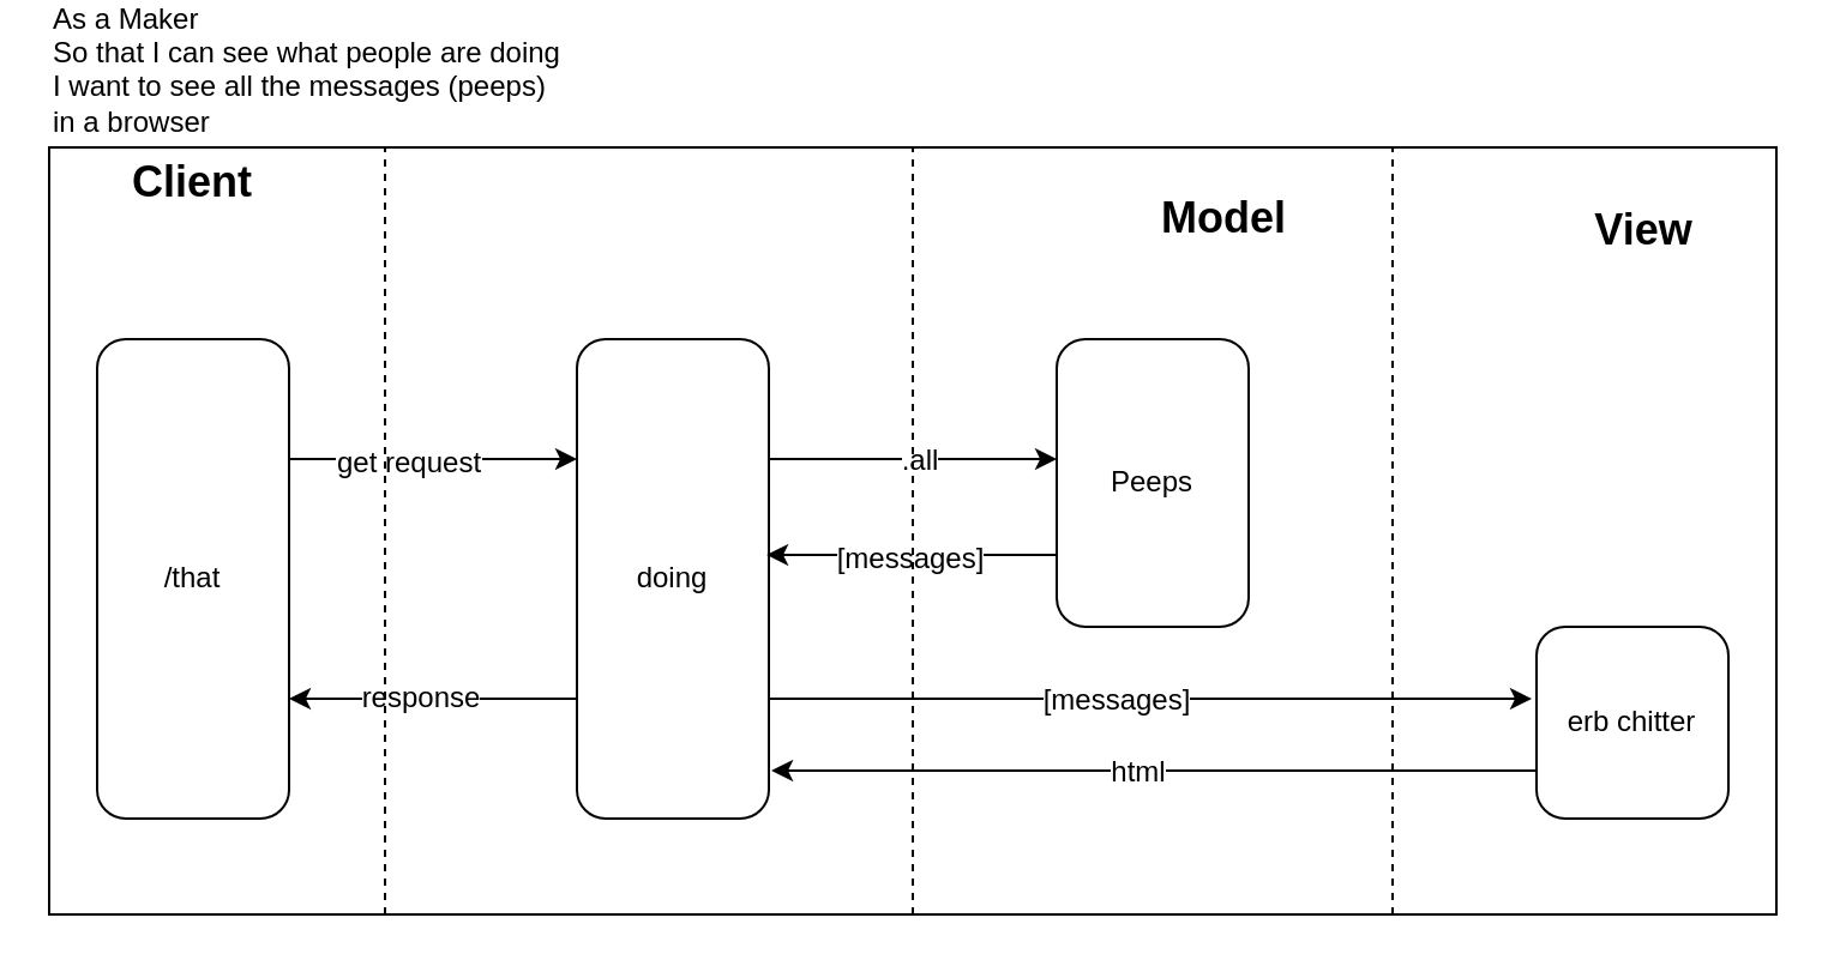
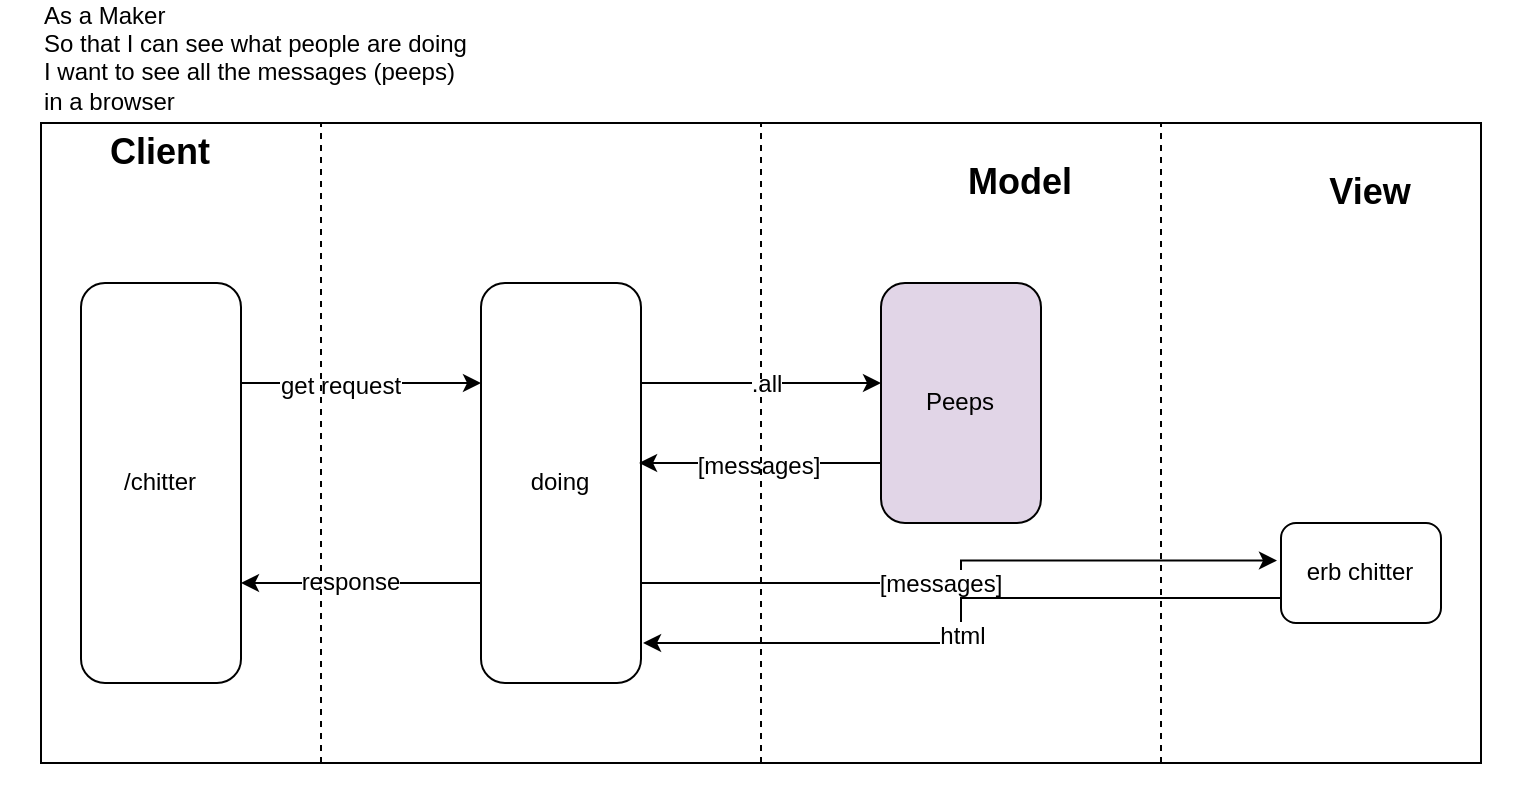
  <mxCell id="0" />
  <mxCell id="1" parent="0" />
  <mxCell id="2" value="" style="rounded=0;whiteSpace=wrap;html=1;fontSize=12;" parent="1" vertex="1"><mxGeometry x="20" y="60" width="720" height="320" as="geometry" /></mxCell>
  <mxCell id="3" style="edgeStyle=orthogonalEdgeStyle;rounded=0;orthogonalLoop=1;jettySize=auto;html=1;exitX=1;exitY=0.25;exitDx=0;exitDy=0;entryX=0;entryY=0.25;entryDx=0;entryDy=0;fontSize=18;" parent="1" source="5" target="12" edge="1"><mxGeometry relative="1" as="geometry" /></mxCell>
  <mxCell id="4" value="&lt;font style=&quot;font-size: 12px&quot;&gt;get request&lt;/font&gt;" style="edgeLabel;html=1;align=center;verticalAlign=middle;resizable=0;points=[];fontSize=18;" parent="3" vertex="1" connectable="0"><mxGeometry x="-0.183" y="1" relative="1" as="geometry"><mxPoint as="offset" /></mxGeometry></mxCell>
- <mxCell id="5" value="/that" style="rounded=1;whiteSpace=wrap;html=1;fontSize=12;glass=0;strokeWidth=1;shadow=0;" parent="1" vertex="1"><mxGeometry x="40" y="140" width="80" height="200" as="geometry" /></mxCell>
+ <mxCell id="5" value="/chitter" style="rounded=1;whiteSpace=wrap;html=1;fontSize=12;glass=0;strokeWidth=1;shadow=0;" parent="1" vertex="1"><mxGeometry x="40" y="140" width="80" height="200" as="geometry" /></mxCell>
  <mxCell id="6" style="edgeStyle=orthogonalEdgeStyle;rounded=0;orthogonalLoop=1;jettySize=auto;html=1;exitX=0;exitY=0.75;exitDx=0;exitDy=0;entryX=1;entryY=0.75;entryDx=0;entryDy=0;fontSize=18;" parent="1" source="12" target="5" edge="1"><mxGeometry relative="1" as="geometry" /></mxCell>
  <mxCell id="7" value="response" style="edgeLabel;html=1;align=center;verticalAlign=middle;resizable=0;points=[];fontSize=12;" parent="6" vertex="1" connectable="0"><mxGeometry x="0.1" y="-1" relative="1" as="geometry"><mxPoint as="offset" /></mxGeometry></mxCell>
  <mxCell id="8" style="edgeStyle=orthogonalEdgeStyle;rounded=0;orthogonalLoop=1;jettySize=auto;html=1;exitX=1;exitY=0.25;exitDx=0;exitDy=0;entryX=0;entryY=0.417;entryDx=0;entryDy=0;entryPerimeter=0;fontSize=18;" parent="1" source="12" target="15" edge="1"><mxGeometry relative="1" as="geometry" /></mxCell>
  <mxCell id="9" value=".all" style="edgeLabel;html=1;align=center;verticalAlign=middle;resizable=0;points=[];fontSize=12;" parent="8" vertex="1" connectable="0"><mxGeometry x="0.05" relative="1" as="geometry"><mxPoint as="offset" /></mxGeometry></mxCell>
  <mxCell id="10" style="edgeStyle=orthogonalEdgeStyle;rounded=0;orthogonalLoop=1;jettySize=auto;html=1;exitX=1;exitY=0.75;exitDx=0;exitDy=0;entryX=-0.025;entryY=0.375;entryDx=0;entryDy=0;entryPerimeter=0;fontSize=18;" parent="1" source="12" target="18" edge="1"><mxGeometry relative="1" as="geometry" /></mxCell>
  <mxCell id="11" value="[messages]" style="edgeLabel;html=1;align=center;verticalAlign=middle;resizable=0;points=[];fontSize=12;" parent="10" vertex="1" connectable="0"><mxGeometry x="-0.094" relative="1" as="geometry"><mxPoint as="offset" /></mxGeometry></mxCell>
  <mxCell id="12" value="doing" style="rounded=1;whiteSpace=wrap;html=1;fontSize=12;glass=0;strokeWidth=1;shadow=0;" parent="1" vertex="1"><mxGeometry x="240" y="140" width="80" height="200" as="geometry" /></mxCell>
  <mxCell id="13" style="edgeStyle=orthogonalEdgeStyle;rounded=0;orthogonalLoop=1;jettySize=auto;html=1;exitX=0;exitY=0.75;exitDx=0;exitDy=0;fontSize=18;entryX=0.988;entryY=0.45;entryDx=0;entryDy=0;entryPerimeter=0;" parent="1" source="15" target="12" edge="1"><mxGeometry relative="1" as="geometry"><mxPoint x="340" y="230" as="targetPoint" /></mxGeometry></mxCell>
  <mxCell id="14" value="[messages]" style="edgeLabel;html=1;align=center;verticalAlign=middle;resizable=0;points=[];fontSize=12;" parent="13" vertex="1" connectable="0"><mxGeometry x="0.025" y="1" relative="1" as="geometry"><mxPoint as="offset" /></mxGeometry></mxCell>
- <mxCell id="15" value="Peeps" style="rounded=1;whiteSpace=wrap;html=1;fontSize=12;glass=0;strokeWidth=1;shadow=0;" parent="1" vertex="1"><mxGeometry x="440" y="140" width="80" height="120" as="geometry" /></mxCell>
+ <mxCell id="15" value="Peeps" style="rounded=1;whiteSpace=wrap;html=1;fontSize=12;glass=0;strokeWidth=1;shadow=0;fillColor=#e1d5e7;" parent="1" vertex="1"><mxGeometry x="440" y="140" width="80" height="120" as="geometry" /></mxCell>
  <mxCell id="16" style="edgeStyle=orthogonalEdgeStyle;rounded=0;orthogonalLoop=1;jettySize=auto;html=1;exitX=0;exitY=0.75;exitDx=0;exitDy=0;entryX=1.013;entryY=0.9;entryDx=0;entryDy=0;entryPerimeter=0;fontSize=18;" parent="1" source="18" target="12" edge="1"><mxGeometry relative="1" as="geometry" /></mxCell>
  <mxCell id="17" value="html" style="edgeLabel;html=1;align=center;verticalAlign=middle;resizable=0;points=[];fontSize=12;" parent="16" vertex="1" connectable="0"><mxGeometry x="0.047" relative="1" as="geometry"><mxPoint as="offset" /></mxGeometry></mxCell>
- <mxCell id="18" value="erb chitter" style="rounded=1;whiteSpace=wrap;html=1;fontSize=12;glass=0;strokeWidth=1;shadow=0;" parent="1" vertex="1"><mxGeometry x="640" y="260" width="80" height="80" as="geometry" /></mxCell>
+ <mxCell id="18" value="erb chitter" style="rounded=1;whiteSpace=wrap;html=1;fontSize=12;glass=0;strokeWidth=1;shadow=0;" parent="1" vertex="1"><mxGeometry x="640" y="260" width="80" height="50" as="geometry" /></mxCell>
  <mxCell id="19" value="&lt;font style=&quot;font-size: 18px&quot;&gt;&lt;b&gt;Client&lt;/b&gt;&lt;/font&gt;" style="text;html=1;strokeColor=none;fillColor=none;align=center;verticalAlign=middle;whiteSpace=wrap;rounded=0;" parent="1" vertex="1"><mxGeometry x="50" y="60" width="60" height="30" as="geometry" /></mxCell>
  <mxCell id="20" value="&lt;font style=&quot;font-size: 18px&quot;&gt;&lt;b&gt;Model&lt;/b&gt;&lt;/font&gt;" style="text;html=1;strokeColor=none;fillColor=none;align=center;verticalAlign=middle;whiteSpace=wrap;rounded=0;" parent="1" vertex="1"><mxGeometry x="480" y="75" width="60" height="30" as="geometry" /></mxCell>
  <mxCell id="21" value="&lt;font style=&quot;font-size: 18px&quot;&gt;&lt;b&gt;View&lt;/b&gt;&lt;/font&gt;" style="text;html=1;strokeColor=none;fillColor=none;align=center;verticalAlign=middle;whiteSpace=wrap;rounded=0;" parent="1" vertex="1"><mxGeometry x="655" y="80" width="60" height="30" as="geometry" /></mxCell>
  <mxCell id="22" value="" style="endArrow=none;dashed=1;html=1;rounded=0;fontSize=12;" parent="1" edge="1"><mxGeometry width="50" height="50" relative="1" as="geometry"><mxPoint x="160" y="380" as="sourcePoint" /><mxPoint x="160" y="60" as="targetPoint" /></mxGeometry></mxCell>
  <mxCell id="23" value="" style="endArrow=none;dashed=1;html=1;rounded=0;fontSize=12;" parent="1" edge="1"><mxGeometry width="50" height="50" relative="1" as="geometry"><mxPoint x="380" y="380" as="sourcePoint" /><mxPoint x="380" y="60" as="targetPoint" /></mxGeometry></mxCell>
  <mxCell id="24" value="" style="endArrow=none;dashed=1;html=1;rounded=0;fontSize=12;" parent="1" edge="1"><mxGeometry width="50" height="50" relative="1" as="geometry"><mxPoint x="580" y="380" as="sourcePoint" /><mxPoint x="580" y="60" as="targetPoint" /></mxGeometry></mxCell>
  <mxCell id="25" value="&lt;div&gt;As a Maker&lt;/div&gt;&lt;div&gt;So that I can see what people are doing&lt;/div&gt;&lt;div&gt;I want to see all the messages (peeps)&lt;/div&gt;&lt;div&gt;in a browser&lt;/div&gt;&lt;div&gt;&lt;br&gt;&lt;/div&gt;" style="text;html=1;strokeColor=none;fillColor=none;align=left;verticalAlign=middle;whiteSpace=wrap;rounded=0;fontSize=12;" parent="1" vertex="1"><mxGeometry x="20" y="20" width="220" height="30" as="geometry" /></mxCell>
